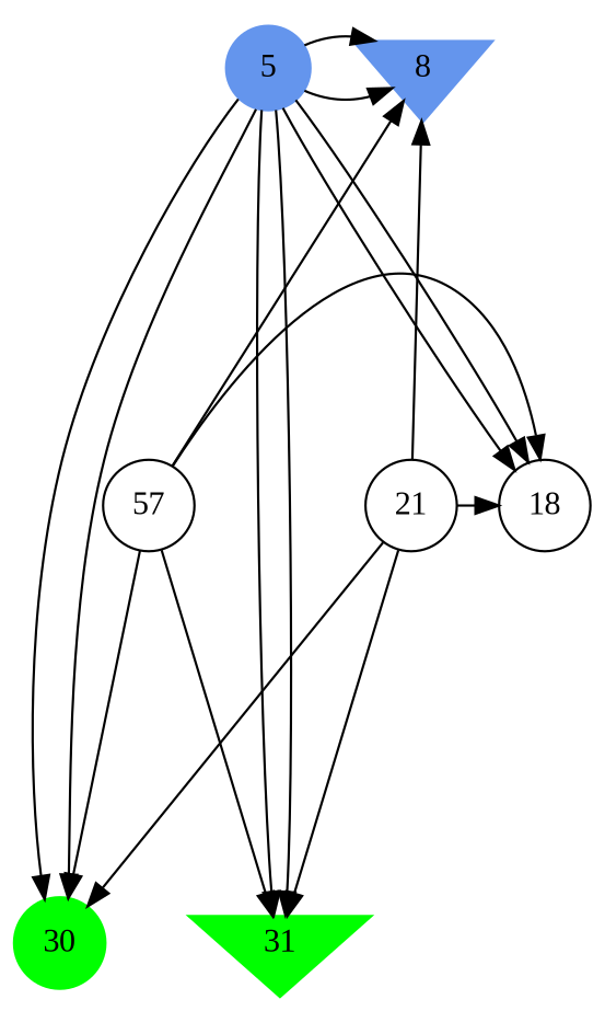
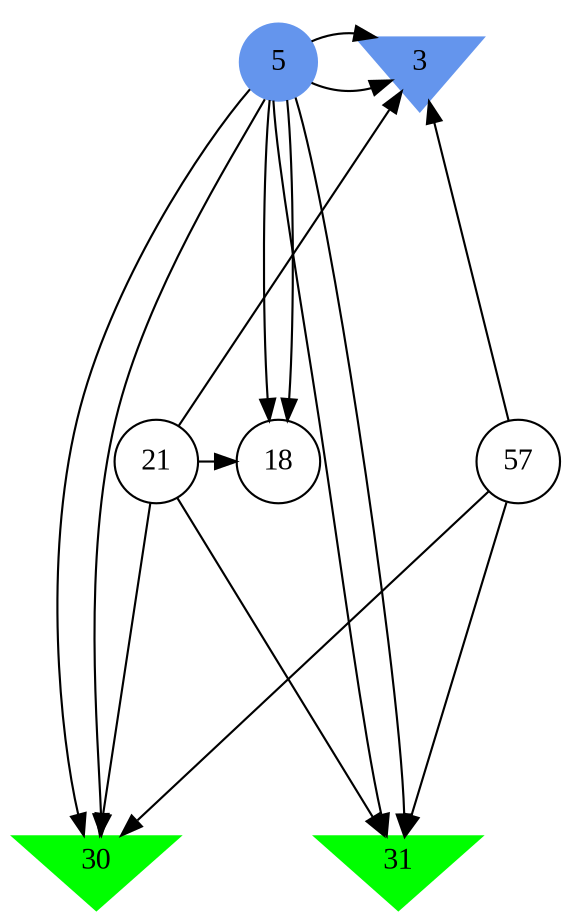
  digraph {
    fontname="Liberation Serif"
    ranksep=2.0
    node [color=black fontname="Liberation Serif" shape=circle style=filled]
    edge [fontname="Liberation Serif"]
    5 [color=cornflowerblue]
-   8 [color=cornflowerblue shape=invtriangle]
+   8 [color=cornflowerblue shape=invtriangle label=3]
    n3 [label=57 style=""]
    18 [style=""]
    21 [style=""]
-   30 [color=green]
+   30 [color=green shape=invtriangle]
    31 [color=green shape=invtriangle]
    subgraph sub_1 {
      rank=same
      5
      8
    }
    subgraph sub_2 {
      rank=same
      n3
      18
      21
    }
    subgraph sub_3 {
      rank=same
      30
      31
    }
    5 -> 8
    5 -> 8
    5 -> 18
    5 -> 18
    5 -> 30
    5 -> 30
    5 -> 31
    5 -> 31
    n3 -> 8
-   n3 -> 18
    n3 -> 30
    n3 -> 31
    21 -> 8
    21 -> 18
    21 -> 30
    21 -> 31
  }
